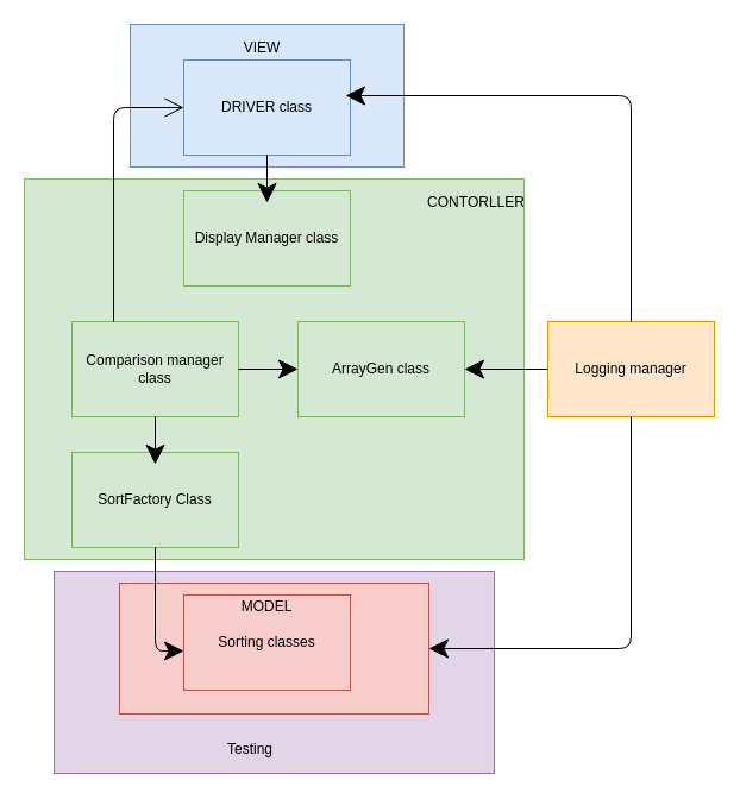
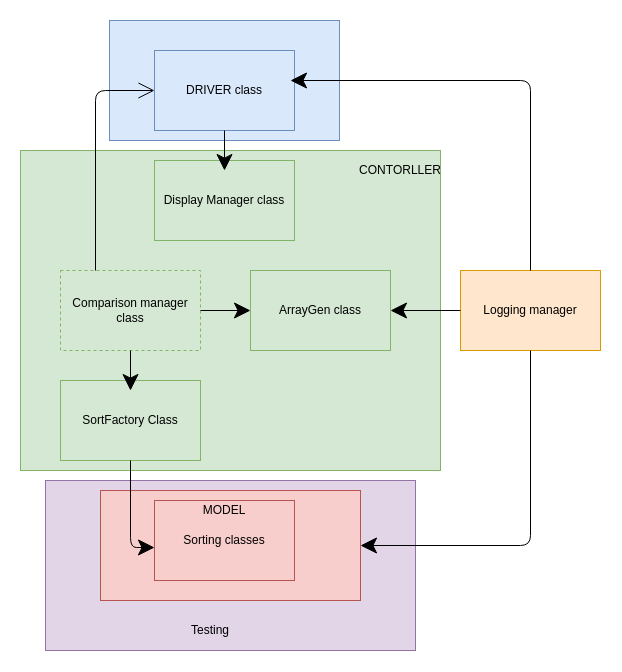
  <mxCell id="0" />
  <mxCell id="1" parent="0" />
  <mxCell id="2" value="" style="rounded=0;whiteSpace=wrap;html=1;hachureGap=4;pointerEvents=0;fillColor=#e1d5e7;strokeColor=#9673a6;" vertex="1" parent="1"><mxGeometry x="45" y="480" width="370" height="170" as="geometry" /></mxCell>
  <mxCell id="3" value="" style="rounded=0;whiteSpace=wrap;html=1;hachureGap=4;pointerEvents=0;fillColor=#f8cecc;strokeColor=#b85450;" vertex="1" parent="1"><mxGeometry x="100" y="490" width="260" height="110" as="geometry" /></mxCell>
  <mxCell id="4" value="" style="rounded=0;whiteSpace=wrap;html=1;hachureGap=4;pointerEvents=0;fillColor=#d5e8d4;strokeColor=#82b366;" vertex="1" parent="1"><mxGeometry x="20" y="150" width="420" height="320" as="geometry" /></mxCell>
  <mxCell id="5" value="" style="rounded=0;whiteSpace=wrap;html=1;hachureGap=4;pointerEvents=0;fillColor=#dae8fc;strokeColor=#6c8ebf;" vertex="1" parent="1"><mxGeometry x="109" y="20" width="230" height="120" as="geometry" /></mxCell>
  <mxCell id="6" value="DRIVER class" style="rounded=0;whiteSpace=wrap;html=1;hachureGap=4;pointerEvents=0;fillColor=#dae8fc;strokeColor=#6c8ebf;" parent="1" vertex="1"><mxGeometry x="154" y="50" width="140" height="80" as="geometry" /></mxCell>
  <mxCell id="7" value="Logging manager" style="rounded=0;whiteSpace=wrap;html=1;hachureGap=4;pointerEvents=0;fillColor=#ffe6cc;strokeColor=#d79b00;" parent="1" vertex="1"><mxGeometry x="460" y="270" width="140" height="80" as="geometry" /></mxCell>
  <mxCell id="8" value="Sorting classes" style="rounded=0;whiteSpace=wrap;html=1;hachureGap=4;pointerEvents=0;fillColor=#f8cecc;strokeColor=#b85450;" parent="1" vertex="1"><mxGeometry x="154" y="500" width="140" height="80" as="geometry" /></mxCell>
- <mxCell id="9" value="VIEW" style="text;html=1;strokeColor=none;fillColor=none;align=center;verticalAlign=middle;whiteSpace=wrap;rounded=0;hachureGap=4;pointerEvents=0;" vertex="1" parent="1"><mxGeometry x="200" y="30" width="40" height="20" as="geometry" /></mxCell>
  <mxCell id="10" value="ArrayGen class" style="rounded=0;whiteSpace=wrap;html=1;hachureGap=4;pointerEvents=0;fillColor=#d5e8d4;strokeColor=#82b366;" vertex="1" parent="1"><mxGeometry x="250" y="270" width="140" height="80" as="geometry" /></mxCell>
- <mxCell id="11" value="Comparison manager class" style="rounded=0;whiteSpace=wrap;html=1;hachureGap=4;pointerEvents=0;fillColor=#d5e8d4;strokeColor=#82b366;" vertex="1" parent="1"><mxGeometry x="60" y="270" width="140" height="80" as="geometry" /></mxCell>
+ <mxCell id="11" value="Comparison manager class" style="rounded=0;whiteSpace=wrap;html=1;hachureGap=4;pointerEvents=0;fillColor=#d5e8d4;strokeColor=#82b366;dashed=1;" vertex="1" parent="1"><mxGeometry x="60" y="270" width="140" height="80" as="geometry" /></mxCell>
  <mxCell id="12" value="Display Manager class&lt;br&gt;" style="rounded=0;whiteSpace=wrap;html=1;hachureGap=4;pointerEvents=0;fillColor=#d5e8d4;strokeColor=#82b366;" vertex="1" parent="1"><mxGeometry x="154" y="160" width="140" height="80" as="geometry" /></mxCell>
  <mxCell id="13" value="SortFactory Class" style="rounded=0;whiteSpace=wrap;html=1;hachureGap=4;pointerEvents=0;fillColor=#d5e8d4;strokeColor=#82b366;" vertex="1" parent="1"><mxGeometry x="60" y="380" width="140" height="80" as="geometry" /></mxCell>
  <mxCell id="14" value="CONTORLLER" style="text;html=1;strokeColor=none;fillColor=none;align=center;verticalAlign=middle;whiteSpace=wrap;rounded=0;hachureGap=4;pointerEvents=0;" vertex="1" parent="1"><mxGeometry x="380" y="160" width="40" height="20" as="geometry" /></mxCell>
  <mxCell id="15" value="MODEL" style="text;html=1;strokeColor=none;fillColor=none;align=center;verticalAlign=middle;whiteSpace=wrap;rounded=0;hachureGap=4;pointerEvents=0;" vertex="1" parent="1"><mxGeometry x="204" y="500" width="40" height="20" as="geometry" /></mxCell>
  <mxCell id="16" value="Testing" style="text;html=1;strokeColor=none;fillColor=none;align=center;verticalAlign=middle;whiteSpace=wrap;rounded=0;hachureGap=4;pointerEvents=0;" vertex="1" parent="1"><mxGeometry x="190" y="620" width="40" height="20" as="geometry" /></mxCell>
  <mxCell id="17" value="" style="endArrow=classic;html=1;startSize=14;endSize=14;sourcePerimeterSpacing=8;targetPerimeterSpacing=8;exitX=0.5;exitY=1;exitDx=0;exitDy=0;" edge="1" parent="1" source="6"><mxGeometry width="50" height="50" relative="1" as="geometry"><mxPoint x="200" y="390" as="sourcePoint" /><mxPoint x="224" y="170" as="targetPoint" /></mxGeometry></mxCell>
  <mxCell id="18" value="" style="endArrow=classic;html=1;startSize=14;endSize=14;sourcePerimeterSpacing=8;targetPerimeterSpacing=8;exitX=0.5;exitY=0;exitDx=0;exitDy=0;" edge="1" parent="1" source="7"><mxGeometry width="50" height="50" relative="1" as="geometry"><mxPoint x="200" y="390" as="sourcePoint" /><mxPoint x="290" y="80" as="targetPoint" /><Array as="points"><mxPoint x="530" y="80" /></Array></mxGeometry></mxCell>
  <mxCell id="19" value="" style="endArrow=classic;html=1;startSize=14;endSize=14;sourcePerimeterSpacing=8;targetPerimeterSpacing=8;exitX=0;exitY=0.5;exitDx=0;exitDy=0;entryX=1;entryY=0.5;entryDx=0;entryDy=0;" edge="1" parent="1" source="7" target="10"><mxGeometry width="50" height="50" relative="1" as="geometry"><mxPoint x="200" y="390" as="sourcePoint" /><mxPoint x="250" y="340" as="targetPoint" /></mxGeometry></mxCell>
  <mxCell id="20" value="" style="endArrow=classic;html=1;startSize=14;endSize=14;sourcePerimeterSpacing=8;targetPerimeterSpacing=8;exitX=0.5;exitY=1;exitDx=0;exitDy=0;entryX=1;entryY=0.5;entryDx=0;entryDy=0;" edge="1" parent="1" source="7" target="3"><mxGeometry width="50" height="50" relative="1" as="geometry"><mxPoint x="200" y="390" as="sourcePoint" /><mxPoint x="250" y="340" as="targetPoint" /><Array as="points"><mxPoint x="530" y="545" /></Array></mxGeometry></mxCell>
  <mxCell id="21" value="" style="endArrow=open;html=1;startSize=14;endSize=14;sourcePerimeterSpacing=8;targetPerimeterSpacing=8;exitX=0.25;exitY=0;exitDx=0;exitDy=0;entryX=0;entryY=0.5;entryDx=0;entryDy=0;" edge="1" parent="1" source="11" target="6"><mxGeometry width="50" height="50" relative="1" as="geometry"><mxPoint x="200" y="390" as="sourcePoint" /><mxPoint x="250" y="340" as="targetPoint" /><Array as="points"><mxPoint x="95" y="90" /></Array></mxGeometry></mxCell>
  <mxCell id="22" value="" style="endArrow=classic;html=1;startSize=14;endSize=14;sourcePerimeterSpacing=8;targetPerimeterSpacing=8;exitX=1;exitY=0.5;exitDx=0;exitDy=0;entryX=0;entryY=0.5;entryDx=0;entryDy=0;" edge="1" parent="1" source="11" target="10"><mxGeometry width="50" height="50" relative="1" as="geometry"><mxPoint x="200" y="390" as="sourcePoint" /><mxPoint x="250" y="340" as="targetPoint" /></mxGeometry></mxCell>
  <mxCell id="23" value="" style="endArrow=classic;html=1;startSize=14;endSize=14;sourcePerimeterSpacing=8;targetPerimeterSpacing=8;exitX=0.5;exitY=1;exitDx=0;exitDy=0;" edge="1" parent="1" source="11"><mxGeometry width="50" height="50" relative="1" as="geometry"><mxPoint x="200" y="390" as="sourcePoint" /><mxPoint x="130" y="390" as="targetPoint" /></mxGeometry></mxCell>
  <mxCell id="24" value="" style="endArrow=classic;html=1;startSize=14;endSize=14;sourcePerimeterSpacing=8;targetPerimeterSpacing=8;exitX=0.5;exitY=1;exitDx=0;exitDy=0;entryX=0;entryY=0.588;entryDx=0;entryDy=0;entryPerimeter=0;" edge="1" parent="1" source="13" target="8"><mxGeometry width="50" height="50" relative="1" as="geometry"><mxPoint x="200" y="390" as="sourcePoint" /><mxPoint x="250" y="340" as="targetPoint" /><Array as="points"><mxPoint x="130" y="547" /></Array></mxGeometry></mxCell>
